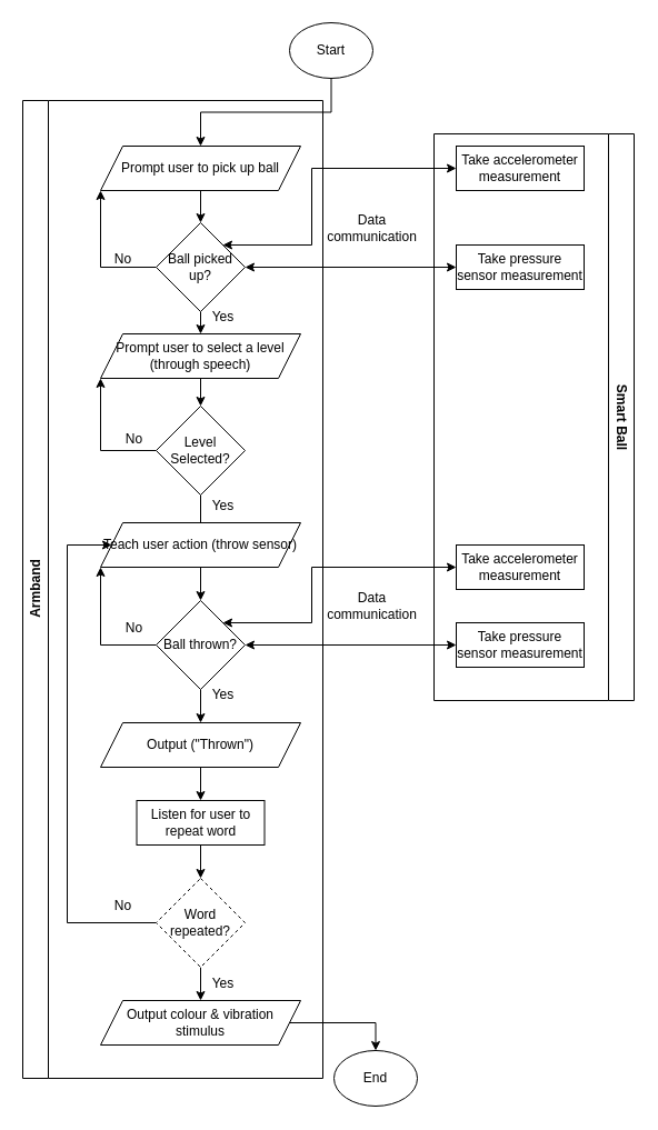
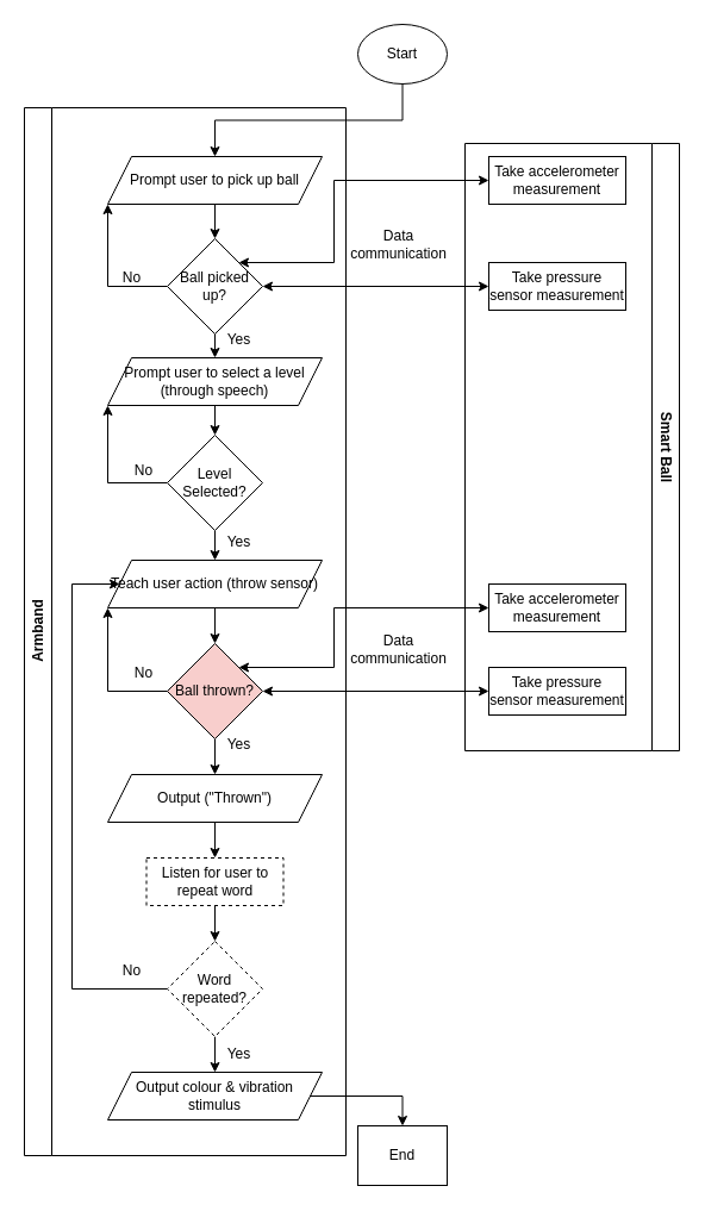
  <mxCell id="0" />
  <mxCell id="1" parent="0" />
  <mxCell id="2" style="edgeStyle=orthogonalEdgeStyle;rounded=0;orthogonalLoop=1;jettySize=auto;html=1;exitX=0.5;exitY=1;exitDx=0;exitDy=0;entryX=0.5;entryY=0;entryDx=0;entryDy=0;" edge="1" parent="1" source="3" target="5"><mxGeometry relative="1" as="geometry" /></mxCell>
- <mxCell id="3" value="Start" style="ellipse;whiteSpace=wrap;html=1;" vertex="1" parent="1"><mxGeometry x="260" y="20" width="75" height="50" as="geometry" /></mxCell>
+ <mxCell id="3" value="Start" style="ellipse;whiteSpace=wrap;html=1;" vertex="1" parent="1"><mxGeometry x="300" y="20" width="75" height="50" as="geometry" /></mxCell>
  <mxCell id="4" style="edgeStyle=orthogonalEdgeStyle;rounded=0;orthogonalLoop=1;jettySize=auto;html=1;exitX=0.5;exitY=1;exitDx=0;exitDy=0;entryX=0.5;entryY=0;entryDx=0;entryDy=0;" edge="1" parent="1" source="5" target="10"><mxGeometry relative="1" as="geometry" /></mxCell>
  <mxCell id="5" value="Prompt user to pick up ball" style="shape=parallelogram;perimeter=parallelogramPerimeter;whiteSpace=wrap;html=1;fixedSize=1;" vertex="1" parent="1"><mxGeometry x="90" y="131" width="180" height="40" as="geometry" /></mxCell>
  <mxCell id="6" value="Take accelerometer measurement" style="rounded=0;whiteSpace=wrap;html=1;" vertex="1" parent="1"><mxGeometry x="410" y="131" width="115" height="40" as="geometry" /></mxCell>
  <mxCell id="7" value="" style="endArrow=classic;startArrow=classic;html=1;rounded=0;entryX=0;entryY=0.5;entryDx=0;entryDy=0;exitX=1;exitY=0;exitDx=0;exitDy=0;" edge="1" parent="1" source="10" target="6"><mxGeometry width="50" height="50" relative="1" as="geometry"><mxPoint x="220" y="240" as="sourcePoint" /><mxPoint y="340" as="targetPoint" x="710" /><Array as="points"><mxPoint x="280" y="220" /><mxPoint x="280" y="151" /></Array></mxGeometry></mxCell>
  <mxCell id="8" style="edgeStyle=orthogonalEdgeStyle;rounded=0;orthogonalLoop=1;jettySize=auto;html=1;exitX=0.5;exitY=1;exitDx=0;exitDy=0;entryX=0.5;entryY=0;entryDx=0;entryDy=0;" edge="1" parent="1" source="10" target="12"><mxGeometry relative="1" as="geometry" /></mxCell>
  <mxCell id="9" style="edgeStyle=orthogonalEdgeStyle;rounded=0;orthogonalLoop=1;jettySize=auto;html=1;exitX=0;exitY=0.5;exitDx=0;exitDy=0;entryX=0;entryY=1;entryDx=0;entryDy=0;" edge="1" parent="1" source="10" target="5"><mxGeometry relative="1" as="geometry" /></mxCell>
  <mxCell id="10" value="Ball picked up?" style="rhombus;whiteSpace=wrap;html=1;" vertex="1" parent="1"><mxGeometry x="140" y="200" width="80" height="80" as="geometry" /></mxCell>
  <mxCell id="11" style="edgeStyle=orthogonalEdgeStyle;rounded=0;orthogonalLoop=1;jettySize=auto;html=1;exitX=0.5;exitY=1;exitDx=0;exitDy=0;entryX=0.5;entryY=0;entryDx=0;entryDy=0;" edge="1" parent="1" source="12" target="15"><mxGeometry relative="1" as="geometry" /></mxCell>
  <mxCell id="12" value="Prompt user to select a level (through speech)" style="shape=parallelogram;perimeter=parallelogramPerimeter;whiteSpace=wrap;html=1;fixedSize=1;" vertex="1" parent="1"><mxGeometry x="90" y="300" width="180" height="40" as="geometry" /></mxCell>
- <mxCell id="13" style="edgeStyle=orthogonalEdgeStyle;rounded=0;orthogonalLoop=1;jettySize=auto;html=1;exitX=0.5;exitY=1;exitDx=0;exitDy=0;entryX=0.5;entryY=0;entryDx=0;entryDy=0;endArrow=none;" edge="1" parent="1" source="15" target="22"><mxGeometry relative="1" as="geometry" /></mxCell>
+ <mxCell id="13" style="edgeStyle=orthogonalEdgeStyle;rounded=0;orthogonalLoop=1;jettySize=auto;html=1;exitX=0.5;exitY=1;exitDx=0;exitDy=0;entryX=0.5;entryY=0;entryDx=0;entryDy=0;" edge="1" parent="1" source="15" target="22"><mxGeometry relative="1" as="geometry" /></mxCell>
  <mxCell id="14" style="edgeStyle=orthogonalEdgeStyle;rounded=0;orthogonalLoop=1;jettySize=auto;html=1;entryX=0;entryY=1;entryDx=0;entryDy=0;" edge="1" parent="1" source="15" target="12"><mxGeometry relative="1" as="geometry"><Array as="points"><mxPoint x="90" y="405" /></Array></mxGeometry></mxCell>
  <mxCell id="15" value="Level Selected?" style="rhombus;whiteSpace=wrap;html=1;" vertex="1" parent="1"><mxGeometry x="140" y="365" width="80" height="80" as="geometry" /></mxCell>
  <mxCell id="16" value="Yes" style="text;html=1;align=center;verticalAlign=middle;resizable=0;points=[];autosize=1;strokeColor=none;fillColor=none;" vertex="1" parent="1"><mxGeometry x="180" y="270" width="40" height="30" as="geometry" /></mxCell>
  <mxCell id="17" value="No" style="text;html=1;align=center;verticalAlign=middle;resizable=0;points=[];autosize=1;strokeColor=none;fillColor=none;" vertex="1" parent="1"><mxGeometry x="90" y="218" width="40" height="30" as="geometry" /></mxCell>
  <mxCell id="18" value="Take pressure sensor measurement" style="rounded=0;whiteSpace=wrap;html=1;" vertex="1" parent="1"><mxGeometry x="410" y="220" width="115" height="40" as="geometry" /></mxCell>
  <mxCell id="19" value="" style="endArrow=classic;startArrow=classic;html=1;rounded=0;exitX=1;exitY=0.5;exitDx=0;exitDy=0;entryX=0;entryY=0.5;entryDx=0;entryDy=0;" edge="1" parent="1" source="10" target="18"><mxGeometry width="50" height="50" relative="1" as="geometry"><mxPoint x="270" y="161" as="sourcePoint" /><mxPoint x="420" y="161" as="targetPoint" /></mxGeometry></mxCell>
  <mxCell id="20" value="Data communication" style="text;html=1;align=center;verticalAlign=middle;whiteSpace=wrap;rounded=0;" vertex="1" parent="1"><mxGeometry x="292.5" y="190" width="82.5" height="30" as="geometry" /></mxCell>
  <mxCell id="21" style="edgeStyle=orthogonalEdgeStyle;rounded=0;orthogonalLoop=1;jettySize=auto;html=1;entryX=0.5;entryY=0;entryDx=0;entryDy=0;" edge="1" parent="1" source="22" target="29"><mxGeometry relative="1" as="geometry" /></mxCell>
  <mxCell id="22" value="Teach user action (throw sensor)" style="shape=parallelogram;perimeter=parallelogramPerimeter;whiteSpace=wrap;html=1;fixedSize=1;" vertex="1" parent="1"><mxGeometry x="90" y="470" width="180" height="40" as="geometry" /></mxCell>
  <mxCell id="23" value="Yes" style="text;html=1;align=center;verticalAlign=middle;resizable=0;points=[];autosize=1;strokeColor=none;fillColor=none;" vertex="1" parent="1"><mxGeometry x="180" y="440" width="40" height="30" as="geometry" /></mxCell>
  <mxCell id="24" value="No" style="text;html=1;align=center;verticalAlign=middle;resizable=0;points=[];autosize=1;strokeColor=none;fillColor=none;" vertex="1" parent="1"><mxGeometry x="100" y="380" width="40" height="30" as="geometry" /></mxCell>
  <mxCell id="25" value="Take accelerometer measurement" style="rounded=0;whiteSpace=wrap;html=1;" vertex="1" parent="1"><mxGeometry x="410" y="490" width="115" height="40" as="geometry" /></mxCell>
  <mxCell id="26" value="Take pressure sensor measurement" style="rounded=0;whiteSpace=wrap;html=1;" vertex="1" parent="1"><mxGeometry x="410" y="560" width="115" height="40" as="geometry" /></mxCell>
  <mxCell id="27" style="edgeStyle=orthogonalEdgeStyle;rounded=0;orthogonalLoop=1;jettySize=auto;html=1;exitX=0.5;exitY=1;exitDx=0;exitDy=0;entryX=0.5;entryY=0;entryDx=0;entryDy=0;" edge="1" parent="1" source="29" target="32"><mxGeometry relative="1" as="geometry" /></mxCell>
  <mxCell id="28" style="edgeStyle=orthogonalEdgeStyle;rounded=0;orthogonalLoop=1;jettySize=auto;html=1;entryX=0;entryY=1;entryDx=0;entryDy=0;" edge="1" parent="1" source="29" target="22"><mxGeometry relative="1" as="geometry"><Array as="points"><mxPoint x="90" y="580" /></Array></mxGeometry></mxCell>
- <mxCell id="29" value="Ball thrown?" style="rhombus;whiteSpace=wrap;html=1;" vertex="1" parent="1"><mxGeometry x="140" y="540" width="80" height="80" as="geometry" /></mxCell>
+ <mxCell id="29" value="Ball thrown?" style="rhombus;whiteSpace=wrap;html=1;fillColor=#f8cecc;" vertex="1" parent="1"><mxGeometry x="140" y="540" width="80" height="80" as="geometry" /></mxCell>
  <mxCell id="30" value="Data communication" style="text;html=1;align=center;verticalAlign=middle;whiteSpace=wrap;rounded=0;" vertex="1" parent="1"><mxGeometry x="292.5" y="530" width="82.5" height="30" as="geometry" /></mxCell>
  <mxCell id="31" style="edgeStyle=orthogonalEdgeStyle;rounded=0;orthogonalLoop=1;jettySize=auto;html=1;exitX=0.5;exitY=1;exitDx=0;exitDy=0;entryX=0.5;entryY=0;entryDx=0;entryDy=0;" edge="1" parent="1" source="32" target="38"><mxGeometry relative="1" as="geometry" /></mxCell>
  <mxCell id="32" value="Output (&quot;Thrown&quot;)" style="shape=parallelogram;perimeter=parallelogramPerimeter;whiteSpace=wrap;html=1;fixedSize=1;" vertex="1" parent="1"><mxGeometry x="90" y="650" width="180" height="40" as="geometry" /></mxCell>
  <mxCell id="33" value="Yes" style="text;html=1;align=center;verticalAlign=middle;resizable=0;points=[];autosize=1;strokeColor=none;fillColor=none;" vertex="1" parent="1"><mxGeometry x="180" y="610" width="40" height="30" as="geometry" /></mxCell>
  <mxCell id="34" value="No" style="text;html=1;align=center;verticalAlign=middle;resizable=0;points=[];autosize=1;strokeColor=none;fillColor=none;" vertex="1" parent="1"><mxGeometry x="100" y="550" width="40" height="30" as="geometry" /></mxCell>
  <mxCell id="35" value="" style="endArrow=classic;startArrow=classic;html=1;rounded=0;exitX=1;exitY=0.5;exitDx=0;exitDy=0;entryX=0;entryY=0.5;entryDx=0;entryDy=0;" edge="1" parent="1" source="29" target="26"><mxGeometry width="50" height="50" relative="1" as="geometry"><mxPoint x="230" y="250" as="sourcePoint" /><mxPoint x="420" y="250" as="targetPoint" /></mxGeometry></mxCell>
  <mxCell id="36" value="" style="endArrow=classic;startArrow=classic;html=1;rounded=0;entryX=0;entryY=0.5;entryDx=0;entryDy=0;exitX=1;exitY=0;exitDx=0;exitDy=0;" edge="1" parent="1" source="29" target="25"><mxGeometry width="50" height="50" relative="1" as="geometry"><mxPoint x="200" y="560" as="sourcePoint" /><mxPoint x="410" y="491" as="targetPoint" /><Array as="points"><mxPoint x="280" y="560" /><mxPoint x="280" y="510" /></Array></mxGeometry></mxCell>
  <mxCell id="37" style="edgeStyle=orthogonalEdgeStyle;rounded=0;orthogonalLoop=1;jettySize=auto;html=1;entryX=0.5;entryY=0;entryDx=0;entryDy=0;" edge="1" parent="1" source="38" target="41"><mxGeometry relative="1" as="geometry" /></mxCell>
- <mxCell id="38" value="Listen for user to repeat word" style="rounded=0;whiteSpace=wrap;html=1;" vertex="1" parent="1"><mxGeometry x="122.5" y="720" width="115" height="40" as="geometry" /></mxCell>
+ <mxCell id="38" value="Listen for user to repeat word" style="rounded=0;whiteSpace=wrap;html=1;dashed=1;" vertex="1" parent="1"><mxGeometry x="122.5" y="720" width="115" height="40" as="geometry" /></mxCell>
  <mxCell id="39" style="edgeStyle=orthogonalEdgeStyle;rounded=0;orthogonalLoop=1;jettySize=auto;html=1;exitX=0.5;exitY=1;exitDx=0;exitDy=0;entryX=0.5;entryY=0;entryDx=0;entryDy=0;" edge="1" parent="1" source="41" target="44"><mxGeometry relative="1" as="geometry" /></mxCell>
  <mxCell id="40" style="edgeStyle=orthogonalEdgeStyle;rounded=0;orthogonalLoop=1;jettySize=auto;html=1;exitX=0;exitY=0.5;exitDx=0;exitDy=0;entryX=0;entryY=0.5;entryDx=0;entryDy=0;" edge="1" parent="1" source="41" target="22"><mxGeometry relative="1" as="geometry"><Array as="points"><mxPoint x="60" y="830" /><mxPoint x="60" y="490" /></Array></mxGeometry></mxCell>
  <mxCell id="41" value="Word repeated?" style="rhombus;whiteSpace=wrap;html=1;dashed=1;" vertex="1" parent="1"><mxGeometry x="140" y="790" width="80" height="80" as="geometry" /></mxCell>
  <mxCell id="42" value="Smart Ball" style="swimlane;horizontal=0;whiteSpace=wrap;html=1;rotation=-180;" vertex="1" parent="1"><mxGeometry x="390" y="120" width="180" height="510" as="geometry" /></mxCell>
  <mxCell id="43" style="edgeStyle=orthogonalEdgeStyle;rounded=0;orthogonalLoop=1;jettySize=auto;html=1;exitX=1;exitY=0.5;exitDx=0;exitDy=0;entryX=0.5;entryY=0;entryDx=0;entryDy=0;" edge="1" parent="1" source="44" target="47"><mxGeometry relative="1" as="geometry" /></mxCell>
  <mxCell id="44" value="Output colour &amp;amp; vibration stimulus" style="shape=parallelogram;perimeter=parallelogramPerimeter;whiteSpace=wrap;html=1;fixedSize=1;" vertex="1" parent="1"><mxGeometry x="90" y="900" width="180" height="40" as="geometry" /></mxCell>
  <mxCell id="45" value="No" style="text;html=1;align=center;verticalAlign=middle;resizable=0;points=[];autosize=1;strokeColor=none;fillColor=none;" vertex="1" parent="1"><mxGeometry x="90" y="800" width="40" height="30" as="geometry" /></mxCell>
  <mxCell id="46" value="Yes" style="text;html=1;align=center;verticalAlign=middle;resizable=0;points=[];autosize=1;strokeColor=none;fillColor=none;" vertex="1" parent="1"><mxGeometry x="180" y="870" width="40" height="30" as="geometry" /></mxCell>
- <mxCell id="47" value="End" style="ellipse;whiteSpace=wrap;html=1;" vertex="1" parent="1"><mxGeometry x="300" y="945" width="75" height="50" as="geometry" /></mxCell>
+ <mxCell id="47" value="End" style="whiteSpace=wrap;html=1;rounded=0;" vertex="1" parent="1"><mxGeometry x="300" y="945" width="75" height="50" as="geometry" /></mxCell>
  <mxCell id="48" value="Armband" style="swimlane;horizontal=0;whiteSpace=wrap;html=1;" vertex="1" parent="1"><mxGeometry x="20" y="90" width="270" height="880" as="geometry" /></mxCell>
